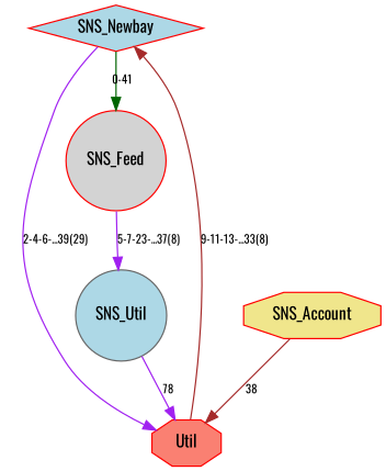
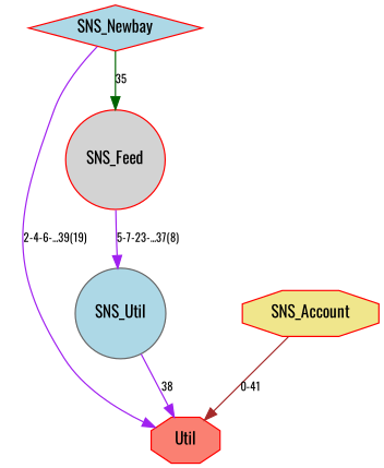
  digraph {
    fontname=Oswald
    node [color=red fillcolor=lightblue fontname=Oswald fontsize=13 shape=octagon style=filled]
    edge [color=purple fontname=Oswald fontsize=9]
    n1 [label=SNS_Newbay shape=diamond]
    n2 [fillcolor=salmon label=Util]
    n3 [fillcolor=lightgrey label=SNS_Feed shape=circle]
    n4 [color=gray40 label=SNS_Util shape=circle]
    n5 [fillcolor=khaki label=SNS_Account]
-   n1 -> n2 [label="2-4-6-...39(29)"]
-   n1 -> n3 [color=darkgreen label="0-41"]
-   n2 -> n1 [color=brown label="9-11-13-...33(8)"]
+   n1 -> n2 [label="2-4-6-...39(19)"]
+   n1 -> n3 [color=darkgreen label=35]
    n3 -> n4 [label="5-7-23-...37(8)"]
-   n4 -> n2 [label=78]
-   n5 -> n2 [color=brown label=38]
+   n4 -> n2 [label=38]
+   n5 -> n2 [color=brown label="0-41"]
  }
